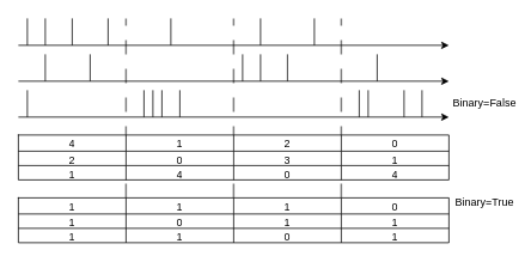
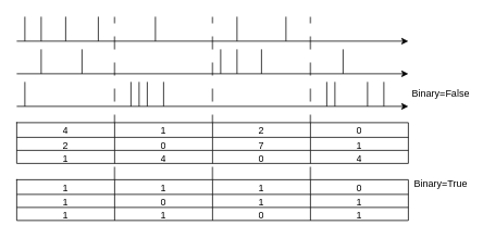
  <mxCell id="0" />
  <mxCell id="1" parent="0" />
  <mxCell id="2" value="" style="endArrow=none;dashed=1;html=1;dashPattern=8 8;strokeWidth=2;rounded=0;strokeColor=#808080;exitX=0.75;exitY=0;exitDx=0;exitDy=0;exitPerimeter=0;" edge="1" parent="1" source="47"><mxGeometry width="50" height="50" relative="1" as="geometry"><mxPoint x="380" y="150" as="sourcePoint" /><mxPoint x="380" y="20" as="targetPoint" /></mxGeometry></mxCell>
  <mxCell id="3" value="" style="endArrow=none;dashed=1;html=1;dashPattern=8 8;strokeWidth=2;rounded=0;strokeColor=#808080;exitX=0.5;exitY=0;exitDx=0;exitDy=0;exitPerimeter=0;" edge="1" parent="1" source="47"><mxGeometry width="50" height="50" relative="1" as="geometry"><mxPoint x="259.66" y="150" as="sourcePoint" /><mxPoint x="260" y="20" as="targetPoint" /></mxGeometry></mxCell>
  <mxCell id="4" value="" style="endArrow=none;dashed=1;html=1;dashPattern=8 8;strokeWidth=2;rounded=0;strokeColor=#808080;exitX=0.25;exitY=0;exitDx=0;exitDy=0;exitPerimeter=0;" edge="1" parent="1" source="47"><mxGeometry width="50" height="50" relative="1" as="geometry"><mxPoint x="140" y="150" as="sourcePoint" /><mxPoint x="140" y="20" as="targetPoint" /></mxGeometry></mxCell>
  <mxCell id="5" value="" style="endArrow=classic;html=1;rounded=0;" edge="1" parent="1"><mxGeometry width="50" height="50" relative="1" as="geometry"><mxPoint x="20" y="50" as="sourcePoint" /><mxPoint x="500" y="50" as="targetPoint" /></mxGeometry></mxCell>
  <mxCell id="6" value="" style="endArrow=classic;html=1;rounded=0;" edge="1" parent="1"><mxGeometry width="50" height="50" relative="1" as="geometry"><mxPoint x="20" y="90" as="sourcePoint" /><mxPoint x="500" y="90" as="targetPoint" /></mxGeometry></mxCell>
  <mxCell id="7" value="" style="endArrow=classic;html=1;rounded=0;" edge="1" parent="1"><mxGeometry width="50" height="50" relative="1" as="geometry"><mxPoint x="20" y="130" as="sourcePoint" /><mxPoint x="500" y="130" as="targetPoint" /></mxGeometry></mxCell>
  <mxCell id="8" value="" style="shape=table;startSize=0;container=1;collapsible=0;childLayout=tableLayout;" vertex="1" parent="1"><mxGeometry x="20" y="150" width="480" height="50" as="geometry" /></mxCell>
  <mxCell id="9" value="" style="shape=tableRow;horizontal=0;startSize=0;swimlaneHead=0;swimlaneBody=0;strokeColor=inherit;top=0;left=0;bottom=0;right=0;collapsible=0;dropTarget=0;fillColor=none;points=[[0,0.5],[1,0.5]];portConstraint=eastwest;" vertex="1" parent="8"><mxGeometry width="480" height="18" as="geometry" /></mxCell>
  <mxCell id="10" value="4" style="shape=partialRectangle;html=1;whiteSpace=wrap;connectable=0;strokeColor=inherit;overflow=hidden;fillColor=none;top=0;left=0;bottom=0;right=0;pointerEvents=1;" vertex="1" parent="9"><mxGeometry width="120" height="18" as="geometry"><mxRectangle width="120" height="18" as="alternateBounds" /></mxGeometry></mxCell>
  <mxCell id="11" value="1" style="shape=partialRectangle;html=1;whiteSpace=wrap;connectable=0;strokeColor=inherit;overflow=hidden;fillColor=none;top=0;left=0;bottom=0;right=0;pointerEvents=1;" vertex="1" parent="9"><mxGeometry x="120" width="120" height="18" as="geometry"><mxRectangle width="120" height="18" as="alternateBounds" /></mxGeometry></mxCell>
  <mxCell id="12" value="2" style="shape=partialRectangle;html=1;whiteSpace=wrap;connectable=0;strokeColor=inherit;overflow=hidden;fillColor=none;top=0;left=0;bottom=0;right=0;pointerEvents=1;" vertex="1" parent="9"><mxGeometry x="240" width="120" height="18" as="geometry"><mxRectangle width="120" height="18" as="alternateBounds" /></mxGeometry></mxCell>
  <mxCell id="13" value="0" style="shape=partialRectangle;html=1;whiteSpace=wrap;connectable=0;strokeColor=inherit;overflow=hidden;fillColor=none;top=0;left=0;bottom=0;right=0;pointerEvents=1;" vertex="1" parent="9"><mxGeometry x="360" width="120" height="18" as="geometry"><mxRectangle width="120" height="18" as="alternateBounds" /></mxGeometry></mxCell>
  <mxCell id="14" value="" style="shape=tableRow;horizontal=0;startSize=0;swimlaneHead=0;swimlaneBody=0;strokeColor=inherit;top=0;left=0;bottom=0;right=0;collapsible=0;dropTarget=0;fillColor=none;points=[[0,0.5],[1,0.5]];portConstraint=eastwest;" vertex="1" parent="8"><mxGeometry y="18" width="480" height="16" as="geometry" /></mxCell>
  <mxCell id="15" value="2" style="shape=partialRectangle;html=1;whiteSpace=wrap;connectable=0;strokeColor=inherit;overflow=hidden;fillColor=none;top=0;left=0;bottom=0;right=0;pointerEvents=1;" vertex="1" parent="14"><mxGeometry width="120" height="16" as="geometry"><mxRectangle width="120" height="16" as="alternateBounds" /></mxGeometry></mxCell>
  <mxCell id="16" value="0" style="shape=partialRectangle;html=1;whiteSpace=wrap;connectable=0;strokeColor=inherit;overflow=hidden;fillColor=none;top=0;left=0;bottom=0;right=0;pointerEvents=1;" vertex="1" parent="14"><mxGeometry x="120" width="120" height="16" as="geometry"><mxRectangle width="120" height="16" as="alternateBounds" /></mxGeometry></mxCell>
- <mxCell id="17" value="3" style="shape=partialRectangle;html=1;whiteSpace=wrap;connectable=0;strokeColor=inherit;overflow=hidden;fillColor=none;top=0;left=0;bottom=0;right=0;pointerEvents=1;" vertex="1" parent="14"><mxGeometry x="240" width="120" height="16" as="geometry"><mxRectangle width="120" height="16" as="alternateBounds" /></mxGeometry></mxCell>
+ <mxCell id="17" value="7" style="shape=partialRectangle;html=1;whiteSpace=wrap;connectable=0;strokeColor=inherit;overflow=hidden;fillColor=none;top=0;left=0;bottom=0;right=0;pointerEvents=1;" vertex="1" parent="14"><mxGeometry x="240" width="120" height="16" as="geometry"><mxRectangle width="120" height="16" as="alternateBounds" /></mxGeometry></mxCell>
  <mxCell id="18" value="1" style="shape=partialRectangle;html=1;whiteSpace=wrap;connectable=0;strokeColor=inherit;overflow=hidden;fillColor=none;top=0;left=0;bottom=0;right=0;pointerEvents=1;" vertex="1" parent="14"><mxGeometry x="360" width="120" height="16" as="geometry"><mxRectangle width="120" height="16" as="alternateBounds" /></mxGeometry></mxCell>
  <mxCell id="19" value="" style="shape=tableRow;horizontal=0;startSize=0;swimlaneHead=0;swimlaneBody=0;strokeColor=inherit;top=0;left=0;bottom=0;right=0;collapsible=0;dropTarget=0;fillColor=none;points=[[0,0.5],[1,0.5]];portConstraint=eastwest;" vertex="1" parent="8"><mxGeometry y="34" width="480" height="16" as="geometry" /></mxCell>
  <mxCell id="20" value="1" style="shape=partialRectangle;html=1;whiteSpace=wrap;connectable=0;strokeColor=inherit;overflow=hidden;fillColor=none;top=0;left=0;bottom=0;right=0;pointerEvents=1;" vertex="1" parent="19"><mxGeometry width="120" height="16" as="geometry"><mxRectangle width="120" height="16" as="alternateBounds" /></mxGeometry></mxCell>
  <mxCell id="21" value="4" style="shape=partialRectangle;html=1;whiteSpace=wrap;connectable=0;strokeColor=inherit;overflow=hidden;fillColor=none;top=0;left=0;bottom=0;right=0;pointerEvents=1;" vertex="1" parent="19"><mxGeometry x="120" width="120" height="16" as="geometry"><mxRectangle width="120" height="16" as="alternateBounds" /></mxGeometry></mxCell>
  <mxCell id="22" value="0" style="shape=partialRectangle;html=1;whiteSpace=wrap;connectable=0;strokeColor=inherit;overflow=hidden;fillColor=none;top=0;left=0;bottom=0;right=0;pointerEvents=1;" vertex="1" parent="19"><mxGeometry x="240" width="120" height="16" as="geometry"><mxRectangle width="120" height="16" as="alternateBounds" /></mxGeometry></mxCell>
  <mxCell id="23" value="4" style="shape=partialRectangle;html=1;whiteSpace=wrap;connectable=0;strokeColor=inherit;overflow=hidden;fillColor=none;top=0;left=0;bottom=0;right=0;pointerEvents=1;" vertex="1" parent="19"><mxGeometry x="360" width="120" height="16" as="geometry"><mxRectangle width="120" height="16" as="alternateBounds" /></mxGeometry></mxCell>
  <mxCell id="24" value="" style="endArrow=none;html=1;rounded=0;" edge="1" parent="1"><mxGeometry width="50" height="50" relative="1" as="geometry"><mxPoint x="30" y="50" as="sourcePoint" /><mxPoint x="30" y="20" as="targetPoint" /></mxGeometry></mxCell>
  <mxCell id="25" value="" style="endArrow=none;html=1;rounded=0;" edge="1" parent="1"><mxGeometry width="50" height="50" relative="1" as="geometry"><mxPoint x="50" y="50" as="sourcePoint" /><mxPoint x="50" y="20" as="targetPoint" /></mxGeometry></mxCell>
  <mxCell id="26" value="" style="endArrow=none;html=1;rounded=0;" edge="1" parent="1"><mxGeometry width="50" height="50" relative="1" as="geometry"><mxPoint x="80" y="50" as="sourcePoint" /><mxPoint x="80" y="20" as="targetPoint" /></mxGeometry></mxCell>
  <mxCell id="27" value="" style="endArrow=none;html=1;rounded=0;" edge="1" parent="1"><mxGeometry width="50" height="50" relative="1" as="geometry"><mxPoint x="120" y="50" as="sourcePoint" /><mxPoint x="120" y="20" as="targetPoint" /></mxGeometry></mxCell>
  <mxCell id="28" value="" style="endArrow=none;html=1;rounded=0;" edge="1" parent="1"><mxGeometry width="50" height="50" relative="1" as="geometry"><mxPoint x="190" y="50" as="sourcePoint" /><mxPoint x="190" y="20" as="targetPoint" /></mxGeometry></mxCell>
  <mxCell id="29" value="" style="endArrow=none;html=1;rounded=0;" edge="1" parent="1"><mxGeometry width="50" height="50" relative="1" as="geometry"><mxPoint x="290" y="50" as="sourcePoint" /><mxPoint x="290" y="20" as="targetPoint" /></mxGeometry></mxCell>
  <mxCell id="30" value="" style="endArrow=none;html=1;rounded=0;" edge="1" parent="1"><mxGeometry width="50" height="50" relative="1" as="geometry"><mxPoint x="350" y="50" as="sourcePoint" /><mxPoint x="350" y="20" as="targetPoint" /></mxGeometry></mxCell>
  <mxCell id="31" value="" style="endArrow=none;html=1;rounded=0;" edge="1" parent="1"><mxGeometry width="50" height="50" relative="1" as="geometry"><mxPoint x="50" y="90" as="sourcePoint" /><mxPoint x="50" y="60" as="targetPoint" /></mxGeometry></mxCell>
  <mxCell id="32" value="" style="endArrow=none;html=1;rounded=0;" edge="1" parent="1"><mxGeometry width="50" height="50" relative="1" as="geometry"><mxPoint x="100" y="90" as="sourcePoint" /><mxPoint x="100" y="60" as="targetPoint" /></mxGeometry></mxCell>
  <mxCell id="33" value="" style="endArrow=none;html=1;rounded=0;" edge="1" parent="1"><mxGeometry width="50" height="50" relative="1" as="geometry"><mxPoint x="270" y="90" as="sourcePoint" /><mxPoint x="270" y="60" as="targetPoint" /></mxGeometry></mxCell>
  <mxCell id="34" value="" style="endArrow=none;html=1;rounded=0;" edge="1" parent="1"><mxGeometry width="50" height="50" relative="1" as="geometry"><mxPoint x="290" y="90" as="sourcePoint" /><mxPoint x="290" y="60" as="targetPoint" /></mxGeometry></mxCell>
  <mxCell id="35" value="" style="endArrow=none;html=1;rounded=0;fontStyle=1" edge="1" parent="1"><mxGeometry width="50" height="50" relative="1" as="geometry"><mxPoint x="320" y="90" as="sourcePoint" /><mxPoint x="320" y="60" as="targetPoint" /></mxGeometry></mxCell>
  <mxCell id="36" value="" style="endArrow=none;html=1;rounded=0;" edge="1" parent="1"><mxGeometry width="50" height="50" relative="1" as="geometry"><mxPoint x="420" y="90" as="sourcePoint" /><mxPoint x="420" y="60" as="targetPoint" /></mxGeometry></mxCell>
  <mxCell id="37" value="" style="endArrow=none;html=1;rounded=0;" edge="1" parent="1"><mxGeometry width="50" height="50" relative="1" as="geometry"><mxPoint x="30" y="130" as="sourcePoint" /><mxPoint x="30" y="100" as="targetPoint" /></mxGeometry></mxCell>
  <mxCell id="38" value="" style="endArrow=none;html=1;rounded=0;" edge="1" parent="1"><mxGeometry width="50" height="50" relative="1" as="geometry"><mxPoint x="160" y="130" as="sourcePoint" /><mxPoint x="160" y="100" as="targetPoint" /></mxGeometry></mxCell>
  <mxCell id="39" value="" style="endArrow=none;html=1;rounded=0;" edge="1" parent="1"><mxGeometry width="50" height="50" relative="1" as="geometry"><mxPoint x="170" y="130" as="sourcePoint" /><mxPoint x="170" y="100" as="targetPoint" /></mxGeometry></mxCell>
  <mxCell id="40" value="" style="endArrow=none;html=1;rounded=0;" edge="1" parent="1"><mxGeometry width="50" height="50" relative="1" as="geometry"><mxPoint x="180" y="130" as="sourcePoint" /><mxPoint x="180" y="100" as="targetPoint" /></mxGeometry></mxCell>
  <mxCell id="41" value="" style="endArrow=none;html=1;rounded=0;fontStyle=1" edge="1" parent="1"><mxGeometry width="50" height="50" relative="1" as="geometry"><mxPoint x="200" y="130" as="sourcePoint" /><mxPoint x="200" y="100" as="targetPoint" /></mxGeometry></mxCell>
  <mxCell id="42" value="" style="endArrow=none;html=1;rounded=0;" edge="1" parent="1"><mxGeometry width="50" height="50" relative="1" as="geometry"><mxPoint x="400" y="130" as="sourcePoint" /><mxPoint x="400" y="100" as="targetPoint" /></mxGeometry></mxCell>
  <mxCell id="43" value="" style="endArrow=none;html=1;rounded=0;" edge="1" parent="1"><mxGeometry width="50" height="50" relative="1" as="geometry"><mxPoint x="410" y="130" as="sourcePoint" /><mxPoint x="410" y="100" as="targetPoint" /></mxGeometry></mxCell>
  <mxCell id="44" value="" style="endArrow=none;html=1;rounded=0;" edge="1" parent="1"><mxGeometry width="50" height="50" relative="1" as="geometry"><mxPoint x="470" y="130" as="sourcePoint" /><mxPoint x="470" y="100" as="targetPoint" /></mxGeometry></mxCell>
  <mxCell id="45" value="" style="endArrow=none;html=1;rounded=0;" edge="1" parent="1"><mxGeometry width="50" height="50" relative="1" as="geometry"><mxPoint x="450" y="130" as="sourcePoint" /><mxPoint x="450" y="100" as="targetPoint" /></mxGeometry></mxCell>
  <mxCell id="46" value="" style="shape=table;startSize=0;container=1;collapsible=0;childLayout=tableLayout;" vertex="1" parent="1"><mxGeometry x="20" y="220" width="480" height="50" as="geometry" /></mxCell>
  <mxCell id="47" value="" style="shape=tableRow;horizontal=0;startSize=0;swimlaneHead=0;swimlaneBody=0;strokeColor=inherit;top=0;left=0;bottom=0;right=0;collapsible=0;dropTarget=0;fillColor=none;points=[[0,0.5],[1,0.5]];portConstraint=eastwest;" vertex="1" parent="46"><mxGeometry width="480" height="18" as="geometry" /></mxCell>
  <mxCell id="48" value="1" style="shape=partialRectangle;html=1;whiteSpace=wrap;connectable=0;strokeColor=inherit;overflow=hidden;fillColor=none;top=0;left=0;bottom=0;right=0;pointerEvents=1;" vertex="1" parent="47"><mxGeometry width="120" height="18" as="geometry"><mxRectangle width="120" height="18" as="alternateBounds" /></mxGeometry></mxCell>
  <mxCell id="49" value="1" style="shape=partialRectangle;html=1;whiteSpace=wrap;connectable=0;strokeColor=inherit;overflow=hidden;fillColor=none;top=0;left=0;bottom=0;right=0;pointerEvents=1;" vertex="1" parent="47"><mxGeometry x="120" width="120" height="18" as="geometry"><mxRectangle width="120" height="18" as="alternateBounds" /></mxGeometry></mxCell>
  <mxCell id="50" value="1" style="shape=partialRectangle;html=1;whiteSpace=wrap;connectable=0;strokeColor=inherit;overflow=hidden;fillColor=none;top=0;left=0;bottom=0;right=0;pointerEvents=1;" vertex="1" parent="47"><mxGeometry x="240" width="120" height="18" as="geometry"><mxRectangle width="120" height="18" as="alternateBounds" /></mxGeometry></mxCell>
  <mxCell id="51" value="0" style="shape=partialRectangle;html=1;whiteSpace=wrap;connectable=0;strokeColor=inherit;overflow=hidden;fillColor=none;top=0;left=0;bottom=0;right=0;pointerEvents=1;" vertex="1" parent="47"><mxGeometry x="360" width="120" height="18" as="geometry"><mxRectangle width="120" height="18" as="alternateBounds" /></mxGeometry></mxCell>
  <mxCell id="52" value="" style="shape=tableRow;horizontal=0;startSize=0;swimlaneHead=0;swimlaneBody=0;strokeColor=inherit;top=0;left=0;bottom=0;right=0;collapsible=0;dropTarget=0;fillColor=none;points=[[0,0.5],[1,0.5]];portConstraint=eastwest;" vertex="1" parent="46"><mxGeometry y="18" width="480" height="16" as="geometry" /></mxCell>
  <mxCell id="53" value="1" style="shape=partialRectangle;html=1;whiteSpace=wrap;connectable=0;strokeColor=inherit;overflow=hidden;fillColor=none;top=0;left=0;bottom=0;right=0;pointerEvents=1;" vertex="1" parent="52"><mxGeometry width="120" height="16" as="geometry"><mxRectangle width="120" height="16" as="alternateBounds" /></mxGeometry></mxCell>
  <mxCell id="54" value="0" style="shape=partialRectangle;html=1;whiteSpace=wrap;connectable=0;strokeColor=inherit;overflow=hidden;fillColor=none;top=0;left=0;bottom=0;right=0;pointerEvents=1;" vertex="1" parent="52"><mxGeometry x="120" width="120" height="16" as="geometry"><mxRectangle width="120" height="16" as="alternateBounds" /></mxGeometry></mxCell>
  <mxCell id="55" value="1" style="shape=partialRectangle;html=1;whiteSpace=wrap;connectable=0;strokeColor=inherit;overflow=hidden;fillColor=none;top=0;left=0;bottom=0;right=0;pointerEvents=1;" vertex="1" parent="52"><mxGeometry x="240" width="120" height="16" as="geometry"><mxRectangle width="120" height="16" as="alternateBounds" /></mxGeometry></mxCell>
  <mxCell id="56" value="1" style="shape=partialRectangle;html=1;whiteSpace=wrap;connectable=0;strokeColor=inherit;overflow=hidden;fillColor=none;top=0;left=0;bottom=0;right=0;pointerEvents=1;" vertex="1" parent="52"><mxGeometry x="360" width="120" height="16" as="geometry"><mxRectangle width="120" height="16" as="alternateBounds" /></mxGeometry></mxCell>
  <mxCell id="57" value="" style="shape=tableRow;horizontal=0;startSize=0;swimlaneHead=0;swimlaneBody=0;strokeColor=inherit;top=0;left=0;bottom=0;right=0;collapsible=0;dropTarget=0;fillColor=none;points=[[0,0.5],[1,0.5]];portConstraint=eastwest;" vertex="1" parent="46"><mxGeometry y="34" width="480" height="16" as="geometry" /></mxCell>
  <mxCell id="58" value="1" style="shape=partialRectangle;html=1;whiteSpace=wrap;connectable=0;strokeColor=inherit;overflow=hidden;fillColor=none;top=0;left=0;bottom=0;right=0;pointerEvents=1;" vertex="1" parent="57"><mxGeometry width="120" height="16" as="geometry"><mxRectangle width="120" height="16" as="alternateBounds" /></mxGeometry></mxCell>
  <mxCell id="59" value="1" style="shape=partialRectangle;html=1;whiteSpace=wrap;connectable=0;strokeColor=inherit;overflow=hidden;fillColor=none;top=0;left=0;bottom=0;right=0;pointerEvents=1;" vertex="1" parent="57"><mxGeometry x="120" width="120" height="16" as="geometry"><mxRectangle width="120" height="16" as="alternateBounds" /></mxGeometry></mxCell>
  <mxCell id="60" value="0" style="shape=partialRectangle;html=1;whiteSpace=wrap;connectable=0;strokeColor=inherit;overflow=hidden;fillColor=none;top=0;left=0;bottom=0;right=0;pointerEvents=1;" vertex="1" parent="57"><mxGeometry x="240" width="120" height="16" as="geometry"><mxRectangle width="120" height="16" as="alternateBounds" /></mxGeometry></mxCell>
  <mxCell id="61" value="1" style="shape=partialRectangle;html=1;whiteSpace=wrap;connectable=0;strokeColor=inherit;overflow=hidden;fillColor=none;top=0;left=0;bottom=0;right=0;pointerEvents=1;" vertex="1" parent="57"><mxGeometry x="360" width="120" height="16" as="geometry"><mxRectangle width="120" height="16" as="alternateBounds" /></mxGeometry></mxCell>
  <mxCell id="62" value="Binary=True" style="text;html=1;align=center;verticalAlign=middle;whiteSpace=wrap;rounded=0;" vertex="1" parent="1"><mxGeometry x="510" y="210" width="60" height="30" as="geometry" /></mxCell>
  <mxCell id="63" value="Binary=False" style="text;html=1;align=center;verticalAlign=middle;whiteSpace=wrap;rounded=0;" vertex="1" parent="1"><mxGeometry x="510" y="100" width="60" height="30" as="geometry" /></mxCell>
